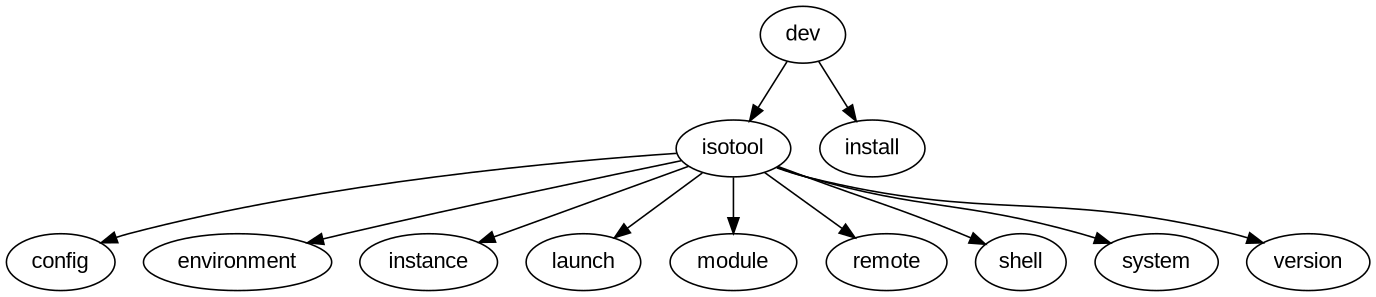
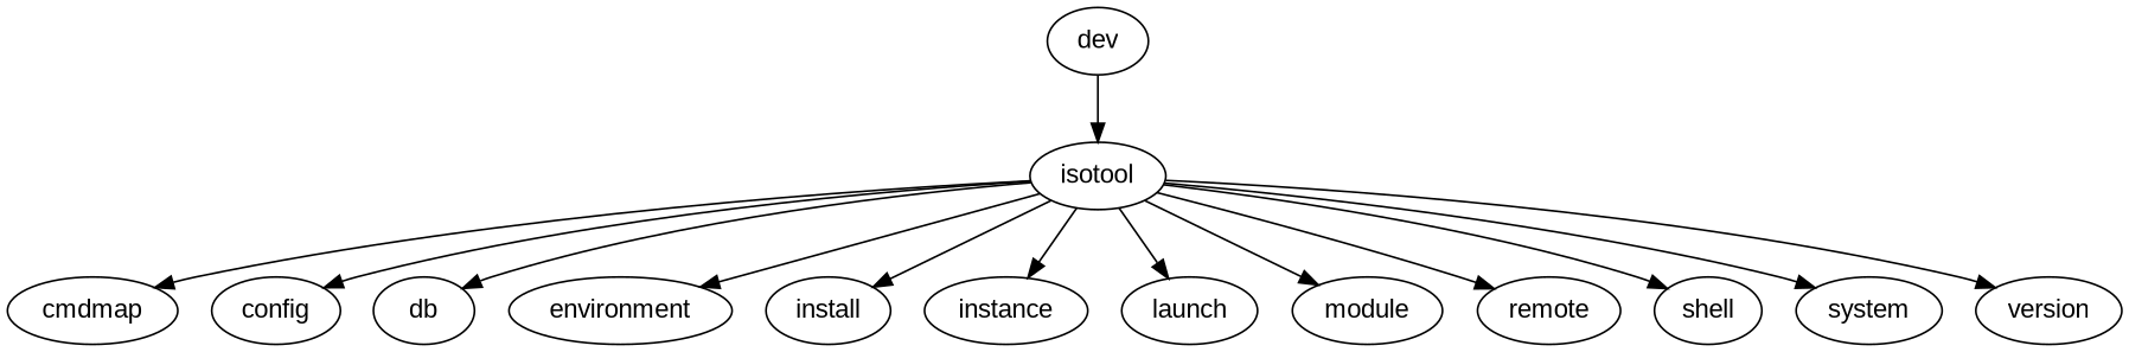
  strict digraph {
    fontname="Liberation Sans"
    node [fontname="Liberation Sans"]
    edge [fontname="Liberation Sans" weight=1.0]
    isotool
+   cmdmap
    config
+   db
    environment
    install
    instance
    launch
    module
    remote
    shell
    system
    version
    dev
+   isotool -> cmdmap
    isotool -> config
+   isotool -> db
    isotool -> environment
-   dev -> install
+   isotool -> install
    isotool -> instance
    isotool -> launch
    isotool -> module
    isotool -> remote
    isotool -> shell
    isotool -> system
    isotool -> version
    dev -> isotool
  }
